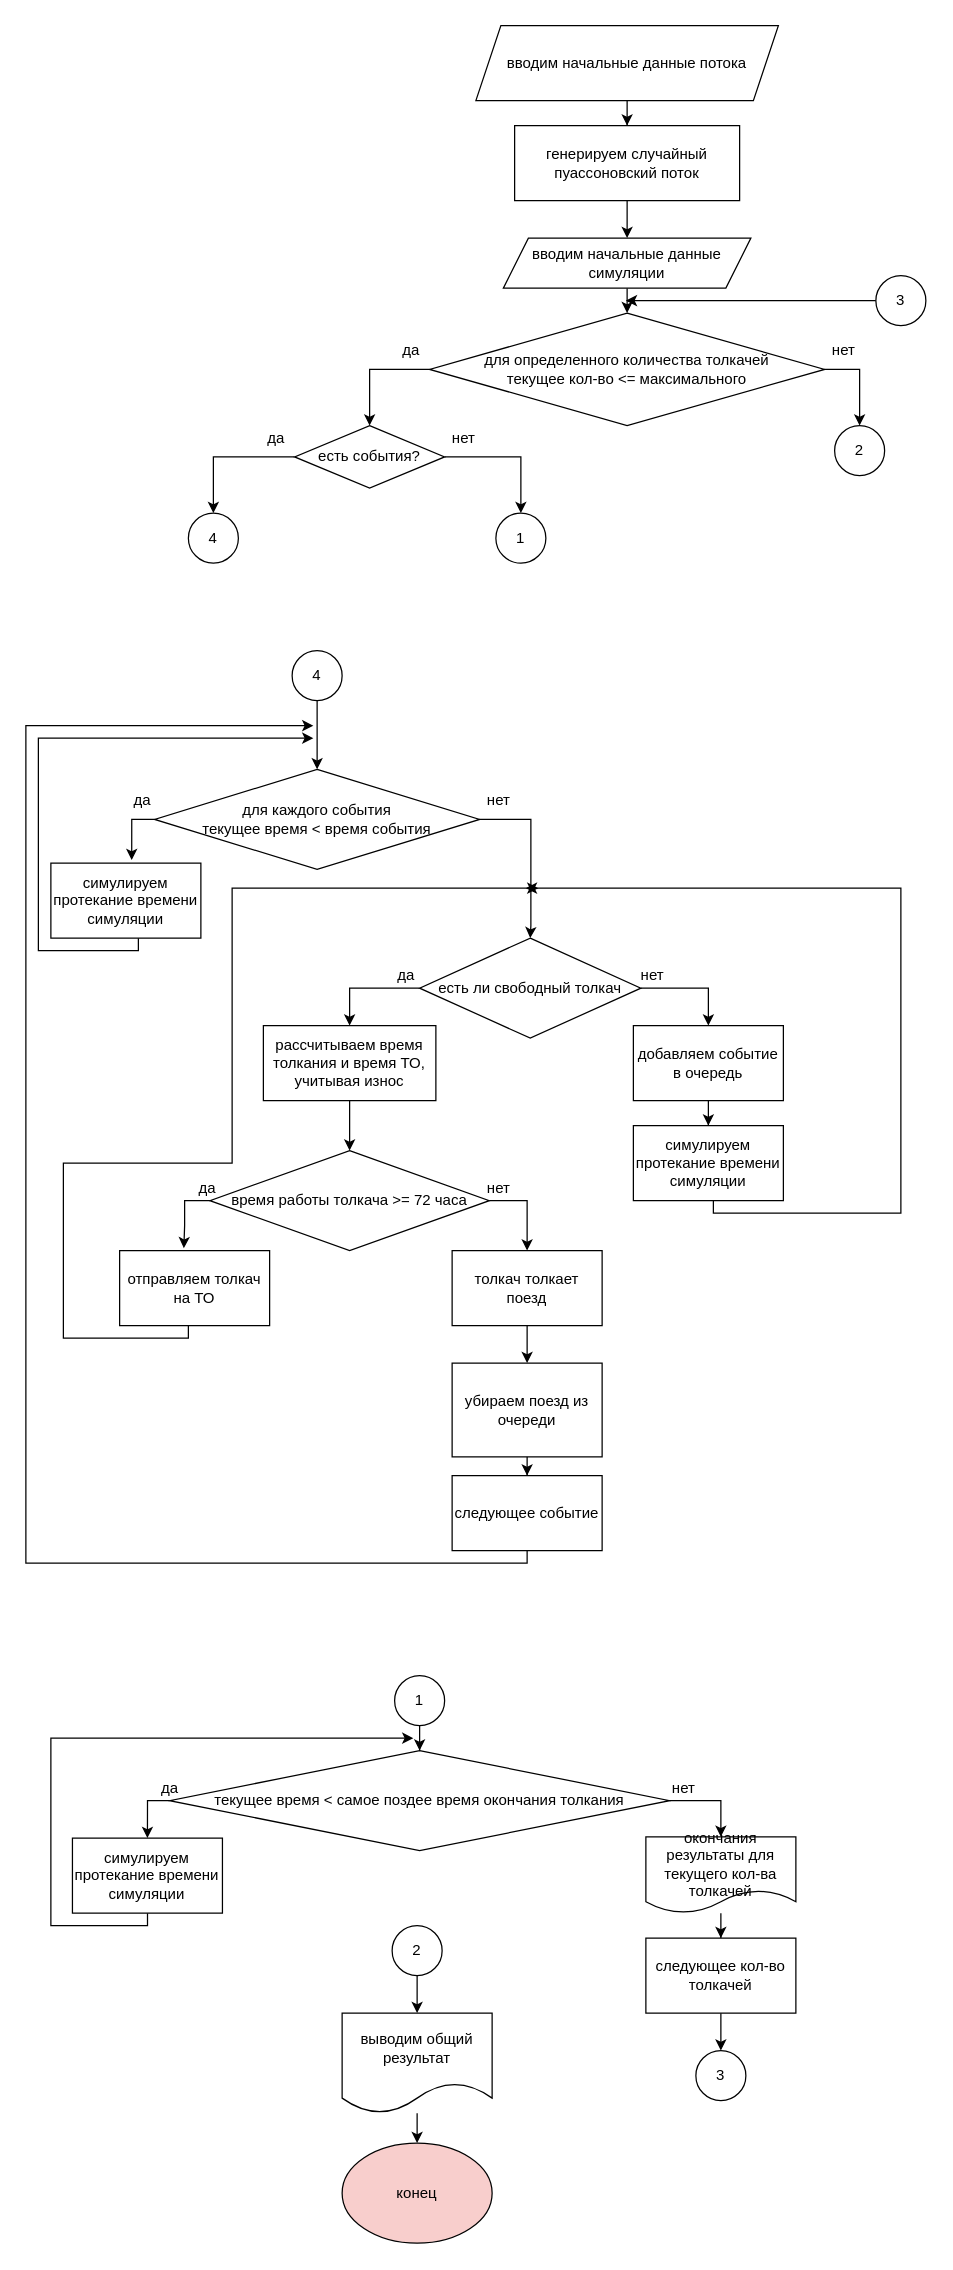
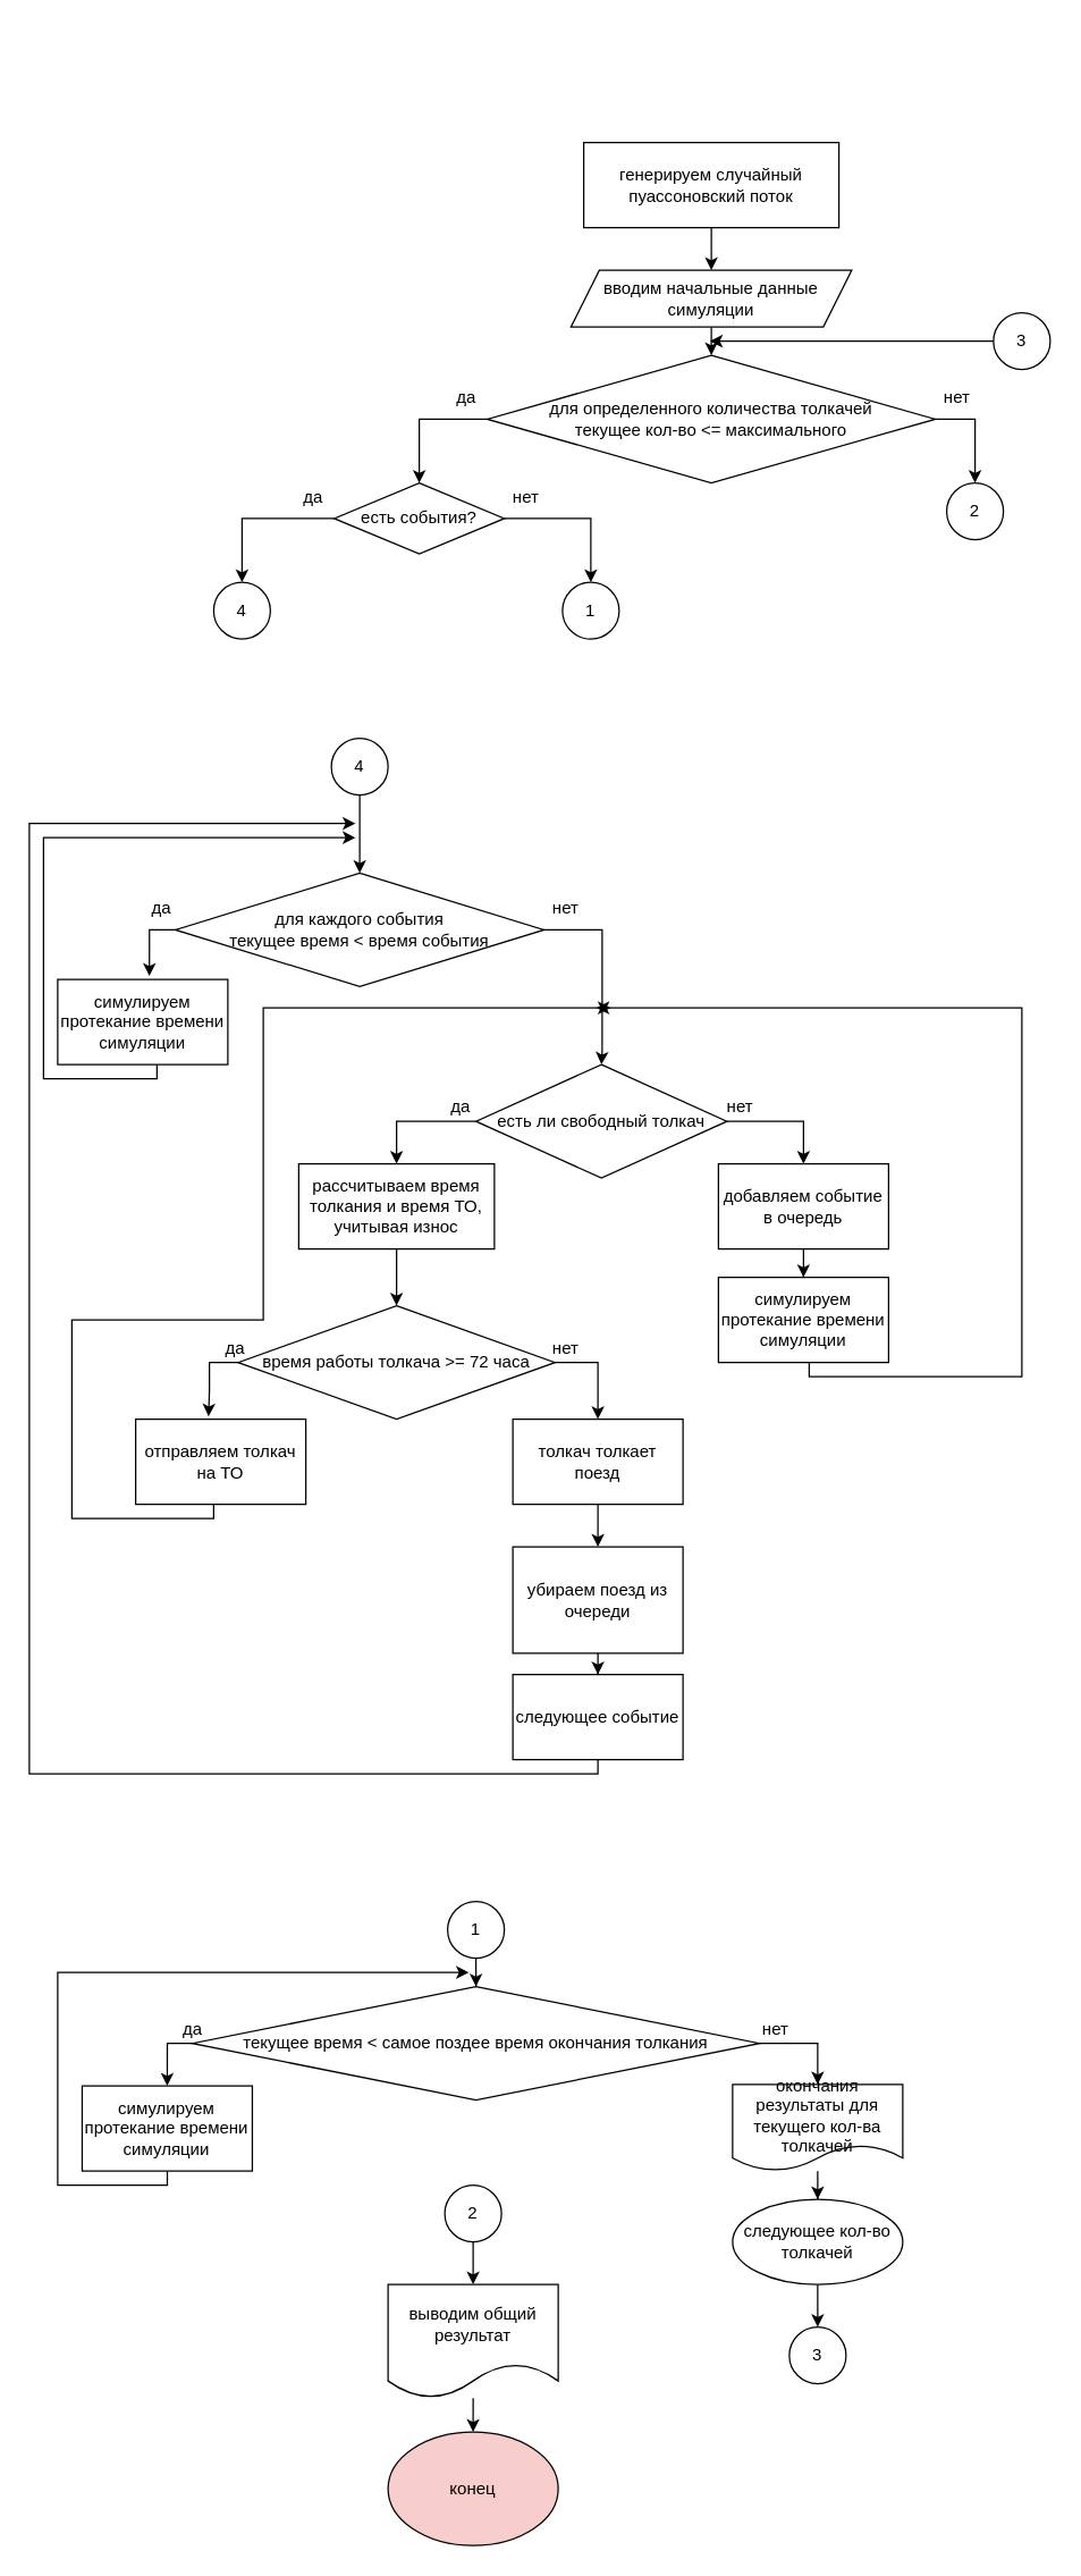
  <mxCell id="0" />
  <mxCell id="1" parent="0" />
  <mxCell id="2" style="edgeStyle=orthogonalEdgeStyle;rounded=0;orthogonalLoop=1;jettySize=auto;html=1;entryX=0.5;entryY=0;entryDx=0;entryDy=0;" parent="1" source="3" target="5" edge="1"><mxGeometry relative="1" as="geometry" /></mxCell>
  <mxCell id="3" value="генерируем случайный пуассоновский поток " style="rounded=0;whiteSpace=wrap;html=1;" parent="1" vertex="1"><mxGeometry x="411" y="100" width="180" height="60" as="geometry" /></mxCell>
  <mxCell id="4" style="edgeStyle=orthogonalEdgeStyle;rounded=0;orthogonalLoop=1;jettySize=auto;html=1;entryX=0.5;entryY=0;entryDx=0;entryDy=0;" parent="1" source="5" edge="1"><mxGeometry relative="1" as="geometry"><mxPoint x="501" y="250" as="targetPoint" /></mxGeometry></mxCell>
  <mxCell id="5" value="вводим начальные данные симуляции" style="shape=parallelogram;perimeter=parallelogramPerimeter;whiteSpace=wrap;html=1;fixedSize=1;" parent="1" vertex="1"><mxGeometry x="402" y="190" width="198" height="40" as="geometry" /></mxCell>
- <mxCell id="6" style="edgeStyle=orthogonalEdgeStyle;rounded=0;orthogonalLoop=1;jettySize=auto;html=1;entryX=0.5;entryY=0;entryDx=0;entryDy=0;" parent="1" source="7" target="3" edge="1"><mxGeometry relative="1" as="geometry" /></mxCell>
- <mxCell id="7" value="вводим начальные данные потока" style="shape=parallelogram;perimeter=parallelogramPerimeter;whiteSpace=wrap;html=1;fixedSize=1;" parent="1" vertex="1"><mxGeometry x="380" y="20" width="242" height="60" as="geometry" /></mxCell>
  <mxCell id="8" style="edgeStyle=orthogonalEdgeStyle;rounded=0;orthogonalLoop=1;jettySize=auto;html=1;entryX=0.5;entryY=0;entryDx=0;entryDy=0;" parent="1" source="10" target="53" edge="1"><mxGeometry relative="1" as="geometry"><Array as="points"><mxPoint x="501" y="295" /><mxPoint x="299" y="295" /></Array></mxGeometry></mxCell>
  <mxCell id="9" style="edgeStyle=orthogonalEdgeStyle;rounded=0;orthogonalLoop=1;jettySize=auto;html=1;entryX=0.5;entryY=0;entryDx=0;entryDy=0;" parent="1" source="10" target="66" edge="1"><mxGeometry relative="1" as="geometry" /></mxCell>
  <mxCell id="10" value="для определенного количества толкачей&lt;br&gt;текущее кол-во &amp;lt;= максимального" style="rhombus;whiteSpace=wrap;html=1;" parent="1" vertex="1"><mxGeometry x="343" y="250" width="316" height="90" as="geometry" /></mxCell>
  <mxCell id="11" style="edgeStyle=orthogonalEdgeStyle;rounded=0;orthogonalLoop=1;jettySize=auto;html=1;entryX=0.5;entryY=0;entryDx=0;entryDy=0;" parent="1" source="13" target="18" edge="1"><mxGeometry relative="1" as="geometry"><Array as="points"><mxPoint x="424" y="655" /><mxPoint x="424" y="740" /></Array></mxGeometry></mxCell>
  <mxCell id="12" style="edgeStyle=orthogonalEdgeStyle;rounded=0;orthogonalLoop=1;jettySize=auto;html=1;entryX=0.539;entryY=-0.04;entryDx=0;entryDy=0;entryPerimeter=0;" parent="1" source="13" target="15" edge="1"><mxGeometry relative="1" as="geometry"><Array as="points"><mxPoint x="253" y="655" /><mxPoint x="105" y="655" /></Array></mxGeometry></mxCell>
  <mxCell id="13" value="для каждого события&lt;br&gt;текущее время &amp;lt; время события" style="rhombus;whiteSpace=wrap;html=1;" parent="1" vertex="1"><mxGeometry x="123" y="615" width="260" height="80" as="geometry" /></mxCell>
  <mxCell id="14" style="edgeStyle=orthogonalEdgeStyle;rounded=0;orthogonalLoop=1;jettySize=auto;html=1;" parent="1" source="15" edge="1"><mxGeometry relative="1" as="geometry"><mxPoint x="250" y="590" as="targetPoint" /><Array as="points"><mxPoint x="110" y="760" /><mxPoint x="30" y="760" /><mxPoint x="30" y="590" /></Array></mxGeometry></mxCell>
  <mxCell id="15" value="симулируем протекание времени симуляции" style="rounded=0;whiteSpace=wrap;html=1;" parent="1" vertex="1"><mxGeometry x="40" y="690" width="120" height="60" as="geometry" /></mxCell>
  <mxCell id="16" style="edgeStyle=orthogonalEdgeStyle;rounded=0;orthogonalLoop=1;jettySize=auto;html=1;entryX=0.5;entryY=0;entryDx=0;entryDy=0;" parent="1" source="18" target="22" edge="1"><mxGeometry relative="1" as="geometry"><Array as="points"><mxPoint x="424" y="790" /><mxPoint x="566" y="790" /></Array></mxGeometry></mxCell>
  <mxCell id="17" style="edgeStyle=orthogonalEdgeStyle;rounded=0;orthogonalLoop=1;jettySize=auto;html=1;entryX=0.5;entryY=0;entryDx=0;entryDy=0;" parent="1" source="18" target="24" edge="1"><mxGeometry relative="1" as="geometry"><mxPoint x="370" y="735" as="targetPoint" /><Array as="points"><mxPoint x="279" y="790" /></Array></mxGeometry></mxCell>
  <mxCell id="18" value="есть ли свободный толкач" style="rhombus;whiteSpace=wrap;html=1;" parent="1" vertex="1"><mxGeometry x="335" y="750" width="177" height="80" as="geometry" /></mxCell>
  <mxCell id="19" style="edgeStyle=orthogonalEdgeStyle;rounded=0;orthogonalLoop=1;jettySize=auto;html=1;" parent="1" source="20" edge="1"><mxGeometry relative="1" as="geometry"><mxPoint x="420" y="710" as="targetPoint" /><Array as="points"><mxPoint x="570" y="970" /><mxPoint x="720" y="970" /><mxPoint x="720" y="710" /></Array></mxGeometry></mxCell>
  <mxCell id="20" value="симулируем протекание времени симуляции" style="rounded=0;whiteSpace=wrap;html=1;" parent="1" vertex="1"><mxGeometry x="506" y="900" width="120" height="60" as="geometry" /></mxCell>
  <mxCell id="21" style="edgeStyle=orthogonalEdgeStyle;rounded=0;orthogonalLoop=1;jettySize=auto;html=1;entryX=0.5;entryY=0;entryDx=0;entryDy=0;" parent="1" source="22" target="20" edge="1"><mxGeometry relative="1" as="geometry" /></mxCell>
  <mxCell id="22" value="добавляем событие в очередь" style="rounded=0;whiteSpace=wrap;html=1;" parent="1" vertex="1"><mxGeometry x="506" y="820" width="120" height="60" as="geometry" /></mxCell>
  <mxCell id="23" style="edgeStyle=orthogonalEdgeStyle;rounded=0;orthogonalLoop=1;jettySize=auto;html=1;entryX=0.5;entryY=0;entryDx=0;entryDy=0;" parent="1" source="24" target="27" edge="1"><mxGeometry relative="1" as="geometry" /></mxCell>
  <mxCell id="24" value="рассчитываем время толкания и время ТО, учитывая износ" style="rounded=0;whiteSpace=wrap;html=1;" parent="1" vertex="1"><mxGeometry x="210" y="820" width="138" height="60" as="geometry" /></mxCell>
  <mxCell id="25" style="edgeStyle=orthogonalEdgeStyle;rounded=0;orthogonalLoop=1;jettySize=auto;html=1;entryX=0.5;entryY=0;entryDx=0;entryDy=0;" parent="1" source="27" target="29" edge="1"><mxGeometry relative="1" as="geometry"><Array as="points"><mxPoint x="421" y="960" /></Array></mxGeometry></mxCell>
  <mxCell id="26" style="edgeStyle=orthogonalEdgeStyle;rounded=0;orthogonalLoop=1;jettySize=auto;html=1;entryX=0.428;entryY=-0.033;entryDx=0;entryDy=0;entryPerimeter=0;" parent="1" source="27" target="31" edge="1"><mxGeometry relative="1" as="geometry"><Array as="points"><mxPoint x="147" y="960" /><mxPoint x="147" y="980" /></Array></mxGeometry></mxCell>
  <mxCell id="27" value="время работы толкача &amp;gt;= 72 часа" style="rhombus;whiteSpace=wrap;html=1;" parent="1" vertex="1"><mxGeometry x="167.25" y="920" width="223.5" height="80" as="geometry" /></mxCell>
  <mxCell id="28" style="edgeStyle=orthogonalEdgeStyle;rounded=0;orthogonalLoop=1;jettySize=auto;html=1;entryX=0.5;entryY=0;entryDx=0;entryDy=0;" parent="1" source="29" target="33" edge="1"><mxGeometry relative="1" as="geometry" /></mxCell>
  <mxCell id="29" value="толкач толкает поезд" style="rounded=0;whiteSpace=wrap;html=1;" parent="1" vertex="1"><mxGeometry x="361" y="1000" width="120" height="60" as="geometry" /></mxCell>
  <mxCell id="30" style="edgeStyle=orthogonalEdgeStyle;rounded=0;orthogonalLoop=1;jettySize=auto;html=1;" parent="1" source="31" edge="1"><mxGeometry relative="1" as="geometry"><mxPoint x="430" y="710" as="targetPoint" /><Array as="points"><mxPoint x="150" y="1070" /><mxPoint x="50" y="1070" /><mxPoint x="50" y="930" /><mxPoint x="185" y="930" /><mxPoint x="185" y="710" /></Array></mxGeometry></mxCell>
  <mxCell id="31" value="отправляем толкач на ТО" style="rounded=0;whiteSpace=wrap;html=1;" parent="1" vertex="1"><mxGeometry x="95" y="1000" width="120" height="60" as="geometry" /></mxCell>
  <mxCell id="32" style="edgeStyle=orthogonalEdgeStyle;rounded=0;orthogonalLoop=1;jettySize=auto;html=1;entryX=0.5;entryY=0;entryDx=0;entryDy=0;" parent="1" source="33" target="50" edge="1"><mxGeometry relative="1" as="geometry" /></mxCell>
  <mxCell id="33" value="убираем поезд из очереди" style="rounded=0;whiteSpace=wrap;html=1;" parent="1" vertex="1"><mxGeometry x="361" y="1090" width="120" height="75" as="geometry" /></mxCell>
  <mxCell id="34" style="edgeStyle=orthogonalEdgeStyle;rounded=0;orthogonalLoop=1;jettySize=auto;html=1;entryX=0.5;entryY=0;entryDx=0;entryDy=0;" parent="1" source="36" target="40" edge="1"><mxGeometry relative="1" as="geometry"><Array as="points"><mxPoint x="335" y="1440" /><mxPoint x="591" y="1440" /></Array></mxGeometry></mxCell>
  <mxCell id="35" style="edgeStyle=orthogonalEdgeStyle;rounded=0;orthogonalLoop=1;jettySize=auto;html=1;entryX=0.5;entryY=0;entryDx=0;entryDy=0;" parent="1" source="36" target="38" edge="1"><mxGeometry relative="1" as="geometry"><Array as="points"><mxPoint x="335" y="1440" /><mxPoint x="117" y="1440" /></Array></mxGeometry></mxCell>
  <mxCell id="36" value="текущее время &amp;lt; самое поздее время окончания толкания " style="rhombus;whiteSpace=wrap;html=1;" parent="1" vertex="1"><mxGeometry x="135" y="1400" width="400" height="80" as="geometry" /></mxCell>
  <mxCell id="37" style="edgeStyle=orthogonalEdgeStyle;rounded=0;orthogonalLoop=1;jettySize=auto;html=1;" parent="1" source="38" edge="1"><mxGeometry relative="1" as="geometry"><mxPoint x="330" y="1390" as="targetPoint" /><Array as="points"><mxPoint x="117" y="1540" /><mxPoint x="40" y="1540" /><mxPoint x="40" y="1390" /></Array></mxGeometry></mxCell>
  <mxCell id="38" value="симулируем протекание времени симуляции" style="rounded=0;whiteSpace=wrap;html=1;" parent="1" vertex="1"><mxGeometry x="57.25" y="1470" width="120" height="60" as="geometry" /></mxCell>
  <mxCell id="39" style="edgeStyle=orthogonalEdgeStyle;rounded=0;orthogonalLoop=1;jettySize=auto;html=1;entryX=0.5;entryY=0;entryDx=0;entryDy=0;" parent="1" source="40" target="55" edge="1"><mxGeometry relative="1" as="geometry" /></mxCell>
  <mxCell id="40" value="окончания результаты для текущего кол-ва толкачей" style="shape=document;whiteSpace=wrap;html=1;boundedLbl=1;" parent="1" vertex="1"><mxGeometry x="516" y="1469" width="120" height="61" as="geometry" /></mxCell>
  <mxCell id="41" value="конец" style="ellipse;whiteSpace=wrap;html=1;fillColor=#f8cecc;" parent="1" vertex="1"><mxGeometry x="273" y="1714" width="120" height="80" as="geometry" /></mxCell>
  <mxCell id="42" value="да" style="text;html=1;align=center;verticalAlign=middle;resizable=0;points=[];autosize=1;" parent="1" vertex="1"><mxGeometry x="98.25" y="630" width="30" height="20" as="geometry" /></mxCell>
  <mxCell id="43" value="да" style="text;html=1;align=center;verticalAlign=middle;resizable=0;points=[];autosize=1;" parent="1" vertex="1"><mxGeometry x="313" y="270" width="30" height="20" as="geometry" /></mxCell>
  <mxCell id="44" value="нет" style="text;html=1;align=center;verticalAlign=middle;resizable=0;points=[];autosize=1;" parent="1" vertex="1"><mxGeometry x="383" y="630" width="30" height="20" as="geometry" /></mxCell>
  <mxCell id="45" value="нет" style="text;html=1;align=center;verticalAlign=middle;resizable=0;points=[];autosize=1;" parent="1" vertex="1"><mxGeometry x="659" y="270" width="30" height="20" as="geometry" /></mxCell>
  <mxCell id="46" value="нет" style="text;html=1;align=center;verticalAlign=middle;resizable=0;points=[];autosize=1;" parent="1" vertex="1"><mxGeometry x="506" y="770" width="30" height="20" as="geometry" /></mxCell>
  <mxCell id="47" value="нет" style="text;html=1;align=center;verticalAlign=middle;resizable=0;points=[];autosize=1;" parent="1" vertex="1"><mxGeometry x="383" y="940" width="30" height="20" as="geometry" /></mxCell>
  <mxCell id="48" value="да" style="text;html=1;align=center;verticalAlign=middle;resizable=0;points=[];autosize=1;" parent="1" vertex="1"><mxGeometry x="309" y="770" width="30" height="20" as="geometry" /></mxCell>
  <mxCell id="49" style="edgeStyle=orthogonalEdgeStyle;rounded=0;orthogonalLoop=1;jettySize=auto;html=1;" parent="1" source="50" edge="1"><mxGeometry relative="1" as="geometry"><mxPoint x="250" y="580" as="targetPoint" /><Array as="points"><mxPoint x="421" y="1250" /><mxPoint x="20" y="1250" /><mxPoint x="20" y="580" /><mxPoint x="250" y="580" /></Array></mxGeometry></mxCell>
  <mxCell id="50" value="следующее событие" style="rounded=0;whiteSpace=wrap;html=1;" parent="1" vertex="1"><mxGeometry x="361" y="1180" width="120" height="60" as="geometry" /></mxCell>
  <mxCell id="51" style="edgeStyle=orthogonalEdgeStyle;rounded=0;orthogonalLoop=1;jettySize=auto;html=1;entryX=0.5;entryY=0;entryDx=0;entryDy=0;" parent="1" source="53" target="59" edge="1"><mxGeometry relative="1" as="geometry" /></mxCell>
  <mxCell id="52" style="edgeStyle=orthogonalEdgeStyle;rounded=0;orthogonalLoop=1;jettySize=auto;html=1;entryX=0.5;entryY=0;entryDx=0;entryDy=0;" edge="1" parent="1" source="53" target="72"><mxGeometry relative="1" as="geometry" /></mxCell>
  <mxCell id="53" value="есть события?" style="rhombus;whiteSpace=wrap;html=1;" parent="1" vertex="1"><mxGeometry x="235" y="340" width="120" height="50" as="geometry" /></mxCell>
  <mxCell id="54" style="edgeStyle=orthogonalEdgeStyle;rounded=0;orthogonalLoop=1;jettySize=auto;html=1;entryX=0.5;entryY=0;entryDx=0;entryDy=0;" edge="1" parent="1" source="55" target="71"><mxGeometry relative="1" as="geometry" /></mxCell>
- <mxCell id="55" value="следующее кол-во толкачей" style="rounded=0;whiteSpace=wrap;html=1;" parent="1" vertex="1"><mxGeometry x="516" y="1550" width="120" height="60" as="geometry" /></mxCell>
+ <mxCell id="55" value="следующее кол-во толкачей" style="ellipse;whiteSpace=wrap;html=1;" parent="1" vertex="1"><mxGeometry x="516" y="1550" width="120" height="60" as="geometry" /></mxCell>
  <mxCell id="56" style="edgeStyle=orthogonalEdgeStyle;rounded=0;orthogonalLoop=1;jettySize=auto;html=1;entryX=0.5;entryY=0;entryDx=0;entryDy=0;" parent="1" source="57" target="41" edge="1"><mxGeometry relative="1" as="geometry" /></mxCell>
  <mxCell id="57" value="выводим общий результат" style="shape=document;whiteSpace=wrap;html=1;boundedLbl=1;" parent="1" vertex="1"><mxGeometry x="273" y="1610" width="120" height="80" as="geometry" /></mxCell>
  <mxCell id="58" value="да" style="text;html=1;align=center;verticalAlign=middle;resizable=0;points=[];autosize=1;" parent="1" vertex="1"><mxGeometry x="150" y="940" width="30" height="20" as="geometry" /></mxCell>
  <mxCell id="59" value="1" style="ellipse;whiteSpace=wrap;html=1;aspect=fixed;" parent="1" vertex="1"><mxGeometry x="396" y="410" width="40" height="40" as="geometry" /></mxCell>
  <mxCell id="60" value="да" style="text;html=1;align=center;verticalAlign=middle;resizable=0;points=[];autosize=1;" parent="1" vertex="1"><mxGeometry x="205" y="340" width="30" height="20" as="geometry" /></mxCell>
  <mxCell id="61" value="нет" style="text;html=1;align=center;verticalAlign=middle;resizable=0;points=[];autosize=1;" parent="1" vertex="1"><mxGeometry x="355" y="340" width="30" height="20" as="geometry" /></mxCell>
  <mxCell id="62" style="edgeStyle=orthogonalEdgeStyle;rounded=0;orthogonalLoop=1;jettySize=auto;html=1;entryX=0.5;entryY=0;entryDx=0;entryDy=0;" parent="1" source="63" target="36" edge="1"><mxGeometry relative="1" as="geometry" /></mxCell>
  <mxCell id="63" value="1" style="ellipse;whiteSpace=wrap;html=1;aspect=fixed;" parent="1" vertex="1"><mxGeometry x="315" y="1340" width="40" height="40" as="geometry" /></mxCell>
  <mxCell id="64" value="нет" style="text;html=1;align=center;verticalAlign=middle;resizable=0;points=[];autosize=1;" parent="1" vertex="1"><mxGeometry x="531" y="1420" width="30" height="20" as="geometry" /></mxCell>
  <mxCell id="65" value="да" style="text;html=1;align=center;verticalAlign=middle;resizable=0;points=[];autosize=1;" parent="1" vertex="1"><mxGeometry x="120" y="1420" width="30" height="20" as="geometry" /></mxCell>
  <mxCell id="66" value="2" style="ellipse;whiteSpace=wrap;html=1;aspect=fixed;" parent="1" vertex="1"><mxGeometry x="667" y="340" width="40" height="40" as="geometry" /></mxCell>
  <mxCell id="67" style="edgeStyle=orthogonalEdgeStyle;rounded=0;orthogonalLoop=1;jettySize=auto;html=1;entryX=0.5;entryY=0;entryDx=0;entryDy=0;" parent="1" source="68" target="57" edge="1"><mxGeometry relative="1" as="geometry" /></mxCell>
  <mxCell id="68" value="2" style="ellipse;whiteSpace=wrap;html=1;aspect=fixed;" parent="1" vertex="1"><mxGeometry x="313" y="1540" width="40" height="40" as="geometry" /></mxCell>
  <mxCell id="69" style="edgeStyle=orthogonalEdgeStyle;rounded=0;orthogonalLoop=1;jettySize=auto;html=1;" edge="1" parent="1" source="70"><mxGeometry relative="1" as="geometry"><mxPoint x="500" y="240" as="targetPoint" /></mxGeometry></mxCell>
  <mxCell id="70" value="3" style="ellipse;whiteSpace=wrap;html=1;aspect=fixed;" vertex="1" parent="1"><mxGeometry x="700" y="220" width="40" height="40" as="geometry" /></mxCell>
  <mxCell id="71" value="3" style="ellipse;whiteSpace=wrap;html=1;aspect=fixed;" vertex="1" parent="1"><mxGeometry x="556" y="1640" width="40" height="40" as="geometry" /></mxCell>
  <mxCell id="72" value="4" style="ellipse;whiteSpace=wrap;html=1;aspect=fixed;" vertex="1" parent="1"><mxGeometry x="150" y="410" width="40" height="40" as="geometry" /></mxCell>
  <mxCell id="73" style="edgeStyle=orthogonalEdgeStyle;rounded=0;orthogonalLoop=1;jettySize=auto;html=1;entryX=0.5;entryY=0;entryDx=0;entryDy=0;" edge="1" parent="1" source="74" target="13"><mxGeometry relative="1" as="geometry" /></mxCell>
  <mxCell id="74" value="4" style="ellipse;whiteSpace=wrap;html=1;aspect=fixed;" vertex="1" parent="1"><mxGeometry x="233" y="520" width="40" height="40" as="geometry" /></mxCell>
